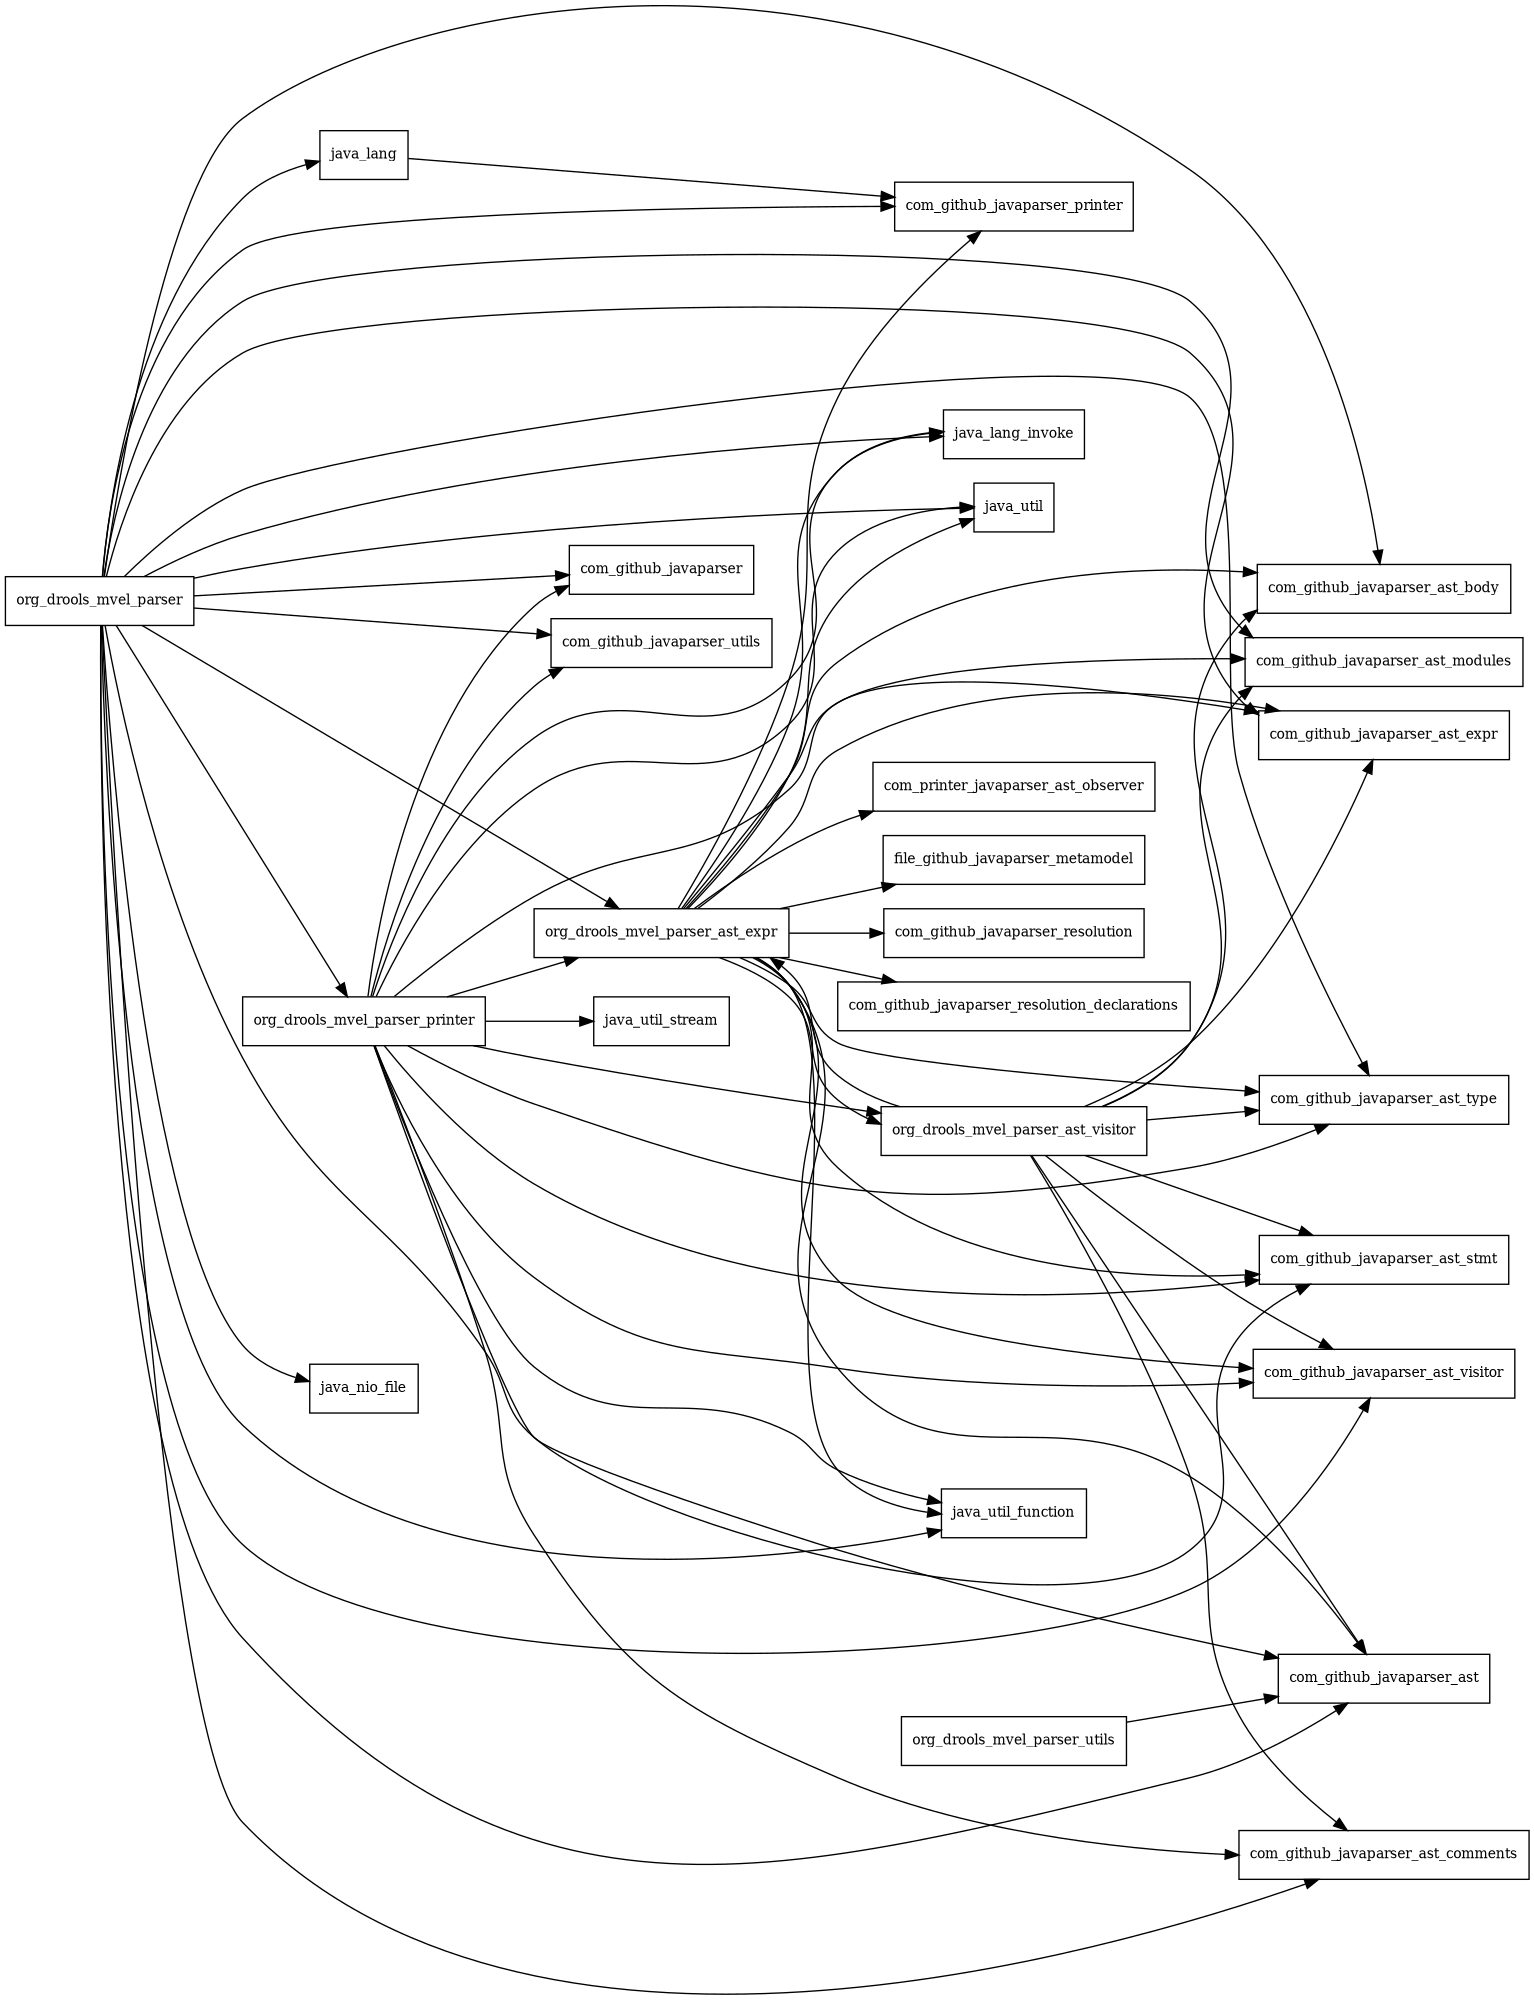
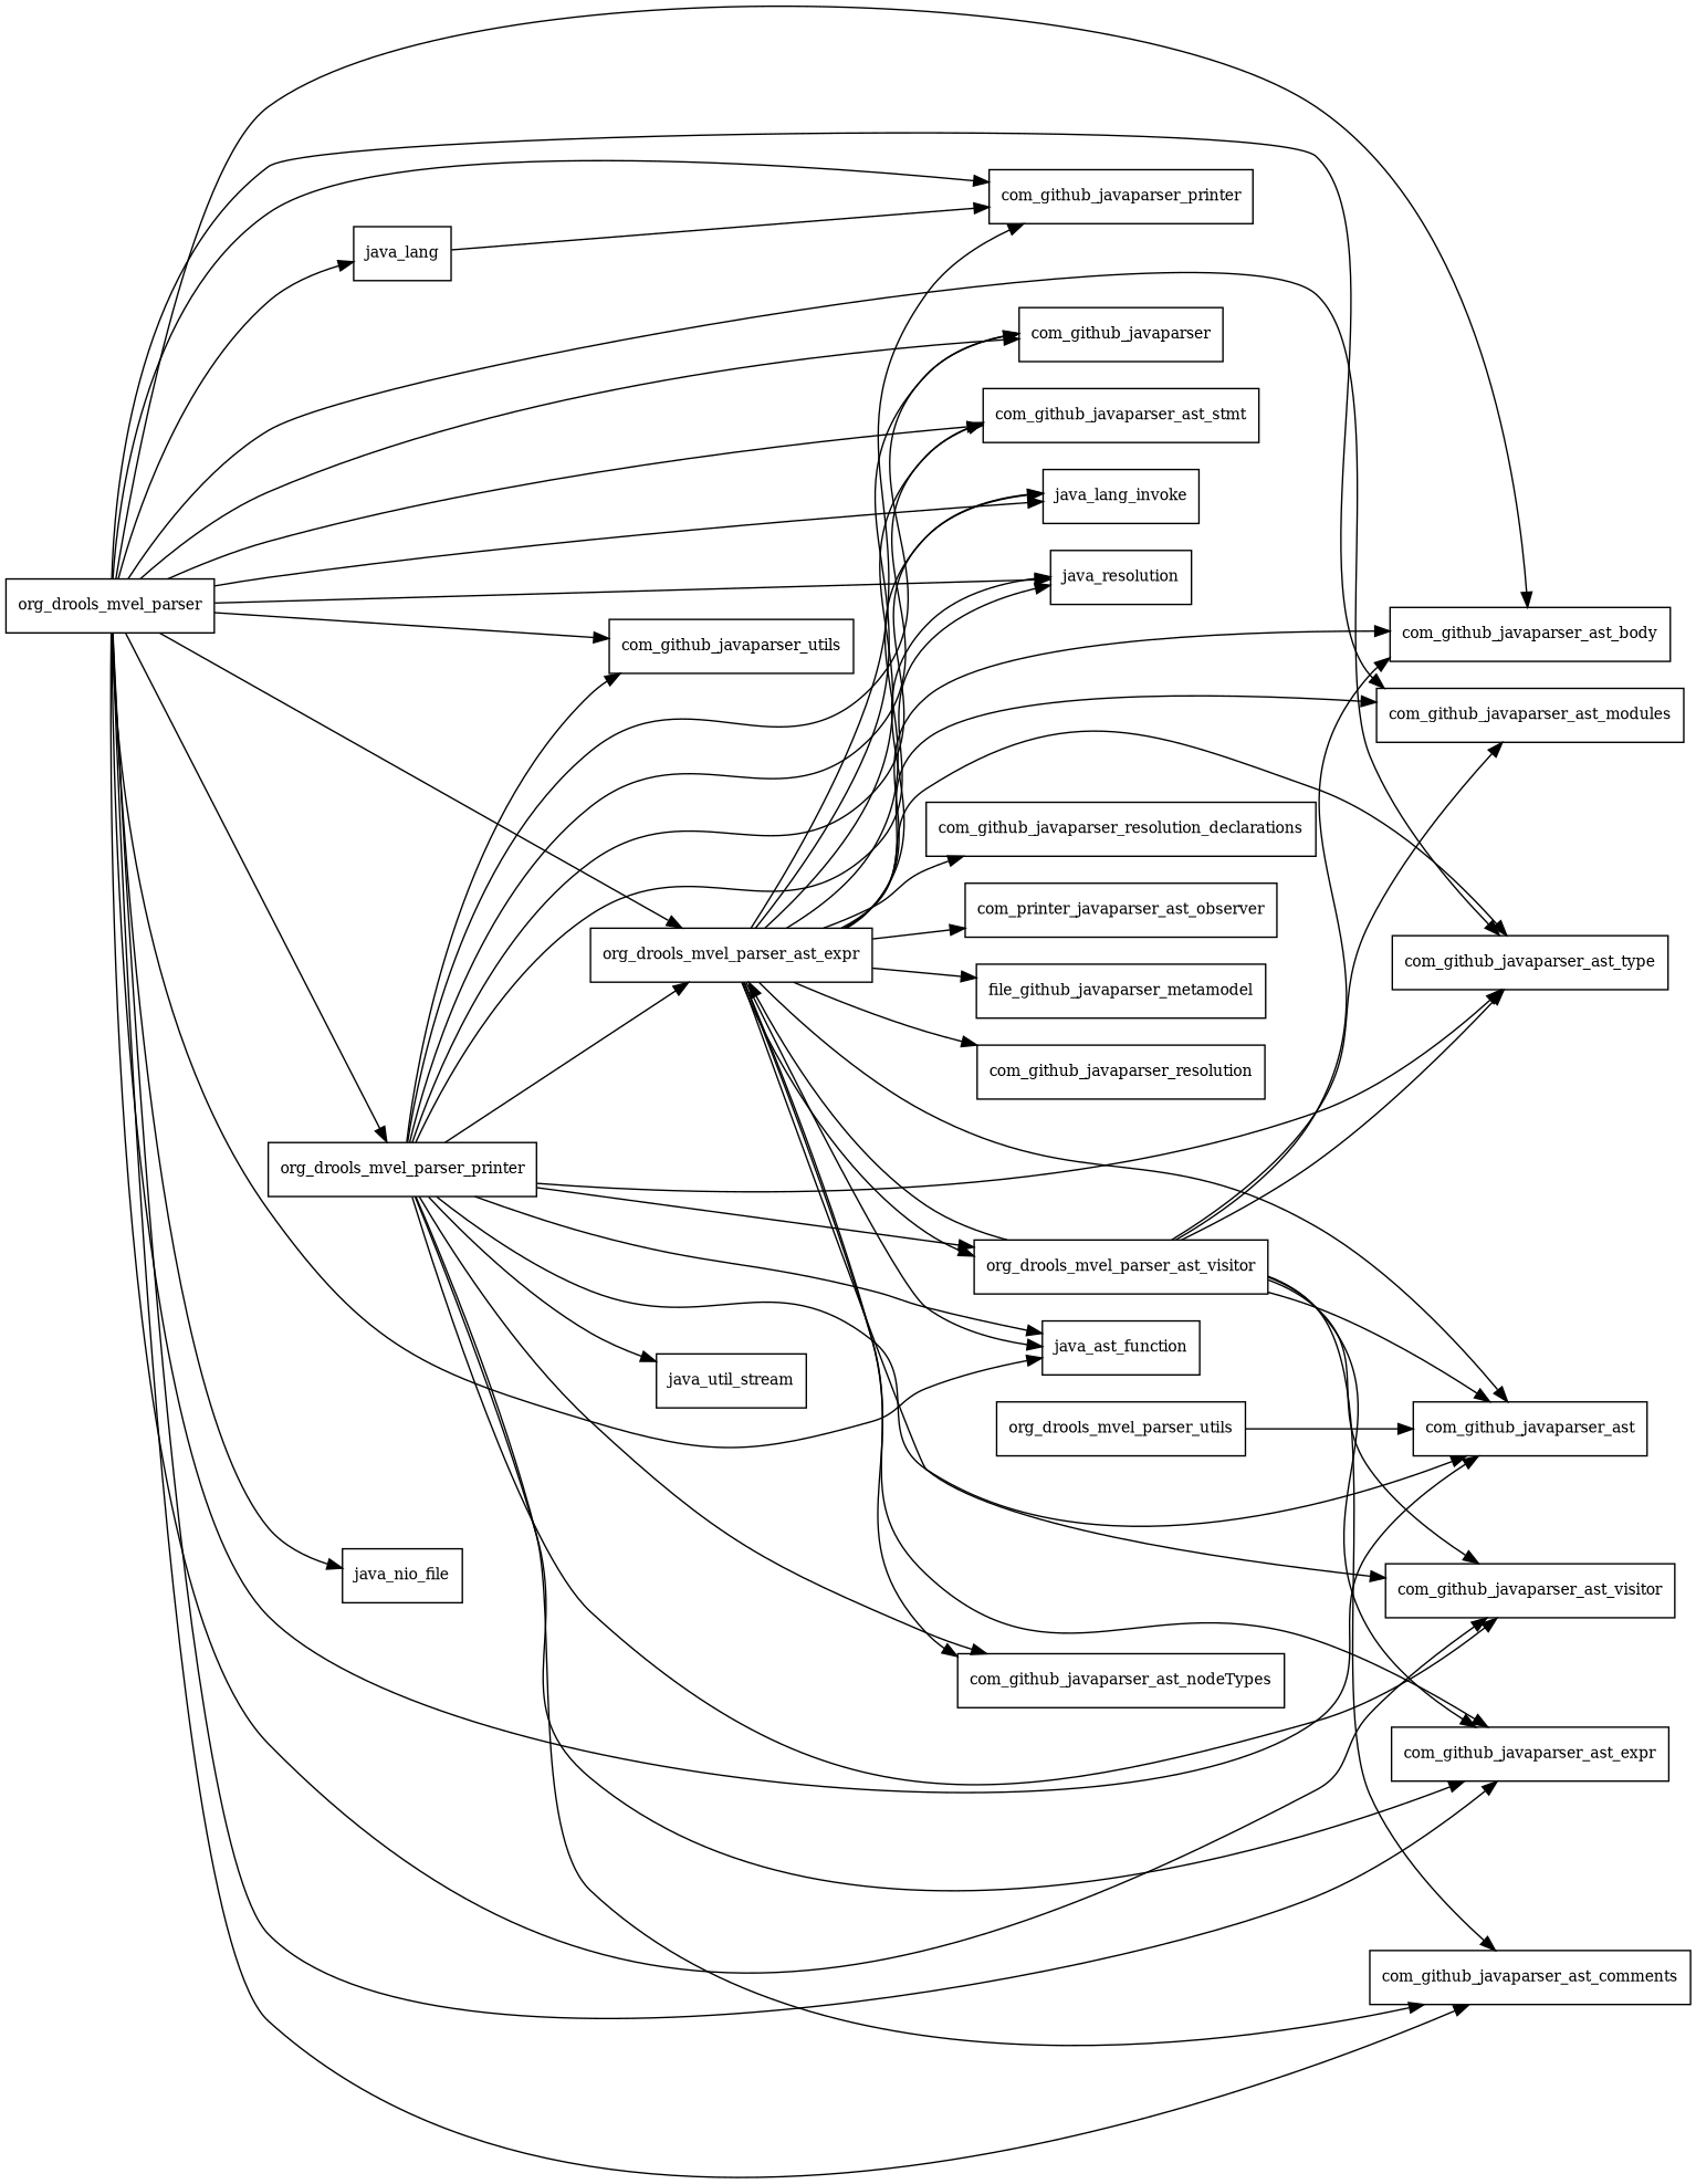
  digraph {
    rankdir=LR
    node [fontsize=10.0 shape=box]
    org_drools_mvel_parser
    com_github_javaparser
    com_github_javaparser_ast
    com_github_javaparser_ast_body
    com_github_javaparser_ast_comments
    com_github_javaparser_ast_expr
    com_github_javaparser_ast_modules
    com_github_javaparser_ast_stmt
    com_github_javaparser_ast_type
    com_github_javaparser_ast_visitor
    com_github_javaparser_printer
    com_github_javaparser_utils
    java_lang
    java_lang_invoke
    java_nio_file
-   java_util
-   java_util_function
+   java_util [label=java_resolution]
+   java_util_function [label=java_ast_function]
    org_drools_mvel_parser_ast_expr
    org_drools_mvel_parser_printer
+   com_github_javaparser_ast_nodeTypes
    n21 [label=com_printer_javaparser_ast_observer]
    n22 [label=file_github_javaparser_metamodel]
    com_github_javaparser_resolution
    com_github_javaparser_resolution_declarations
    org_drools_mvel_parser_ast_visitor
    java_util_stream
    org_drools_mvel_parser_utils
    org_drools_mvel_parser -> com_github_javaparser
    org_drools_mvel_parser -> com_github_javaparser_ast
    org_drools_mvel_parser -> com_github_javaparser_ast_body
    org_drools_mvel_parser -> com_github_javaparser_ast_comments
    org_drools_mvel_parser -> com_github_javaparser_ast_expr
    org_drools_mvel_parser -> com_github_javaparser_ast_modules
    org_drools_mvel_parser -> com_github_javaparser_ast_stmt
    org_drools_mvel_parser -> com_github_javaparser_ast_type
    org_drools_mvel_parser -> com_github_javaparser_ast_visitor
    org_drools_mvel_parser -> com_github_javaparser_printer
    org_drools_mvel_parser -> com_github_javaparser_utils
    org_drools_mvel_parser -> java_lang
    org_drools_mvel_parser -> java_lang_invoke
    org_drools_mvel_parser -> java_nio_file
    org_drools_mvel_parser -> java_util
    org_drools_mvel_parser -> java_util_function
    org_drools_mvel_parser -> org_drools_mvel_parser_ast_expr
    org_drools_mvel_parser -> org_drools_mvel_parser_printer
    java_lang -> com_github_javaparser_printer
+   org_drools_mvel_parser_ast_expr -> com_github_javaparser
    org_drools_mvel_parser_ast_expr -> com_github_javaparser_ast
    org_drools_mvel_parser_ast_expr -> com_github_javaparser_ast_body
    org_drools_mvel_parser_ast_expr -> com_github_javaparser_ast_expr
    org_drools_mvel_parser_ast_expr -> com_github_javaparser_ast_modules
    org_drools_mvel_parser_ast_expr -> com_github_javaparser_ast_stmt
    org_drools_mvel_parser_ast_expr -> com_github_javaparser_ast_type
    org_drools_mvel_parser_ast_expr -> com_github_javaparser_ast_visitor
    org_drools_mvel_parser_ast_expr -> com_github_javaparser_printer
    org_drools_mvel_parser_ast_expr -> java_lang_invoke
    org_drools_mvel_parser_ast_expr -> java_util
    org_drools_mvel_parser_ast_expr -> java_util_function
+   org_drools_mvel_parser_ast_expr -> com_github_javaparser_ast_nodeTypes
    org_drools_mvel_parser_ast_expr -> n21
    org_drools_mvel_parser_ast_expr -> n22
    org_drools_mvel_parser_ast_expr -> com_github_javaparser_resolution
    org_drools_mvel_parser_ast_expr -> com_github_javaparser_resolution_declarations
    org_drools_mvel_parser_ast_expr -> org_drools_mvel_parser_ast_visitor
    org_drools_mvel_parser_printer -> com_github_javaparser
    org_drools_mvel_parser_printer -> com_github_javaparser_ast
    org_drools_mvel_parser_printer -> com_github_javaparser_ast_comments
    org_drools_mvel_parser_printer -> com_github_javaparser_ast_expr
    org_drools_mvel_parser_printer -> com_github_javaparser_ast_stmt
    org_drools_mvel_parser_printer -> com_github_javaparser_ast_type
    org_drools_mvel_parser_printer -> com_github_javaparser_ast_visitor
    org_drools_mvel_parser_printer -> com_github_javaparser_utils
    org_drools_mvel_parser_printer -> java_lang_invoke
    org_drools_mvel_parser_printer -> java_util
    org_drools_mvel_parser_printer -> java_util_function
    org_drools_mvel_parser_printer -> org_drools_mvel_parser_ast_expr
+   org_drools_mvel_parser_printer -> com_github_javaparser_ast_nodeTypes
    org_drools_mvel_parser_printer -> org_drools_mvel_parser_ast_visitor
    org_drools_mvel_parser_printer -> java_util_stream
    org_drools_mvel_parser_ast_visitor -> com_github_javaparser_ast
    org_drools_mvel_parser_ast_visitor -> com_github_javaparser_ast_body
    org_drools_mvel_parser_ast_visitor -> com_github_javaparser_ast_comments
    org_drools_mvel_parser_ast_visitor -> com_github_javaparser_ast_expr
    org_drools_mvel_parser_ast_visitor -> com_github_javaparser_ast_modules
-   org_drools_mvel_parser_ast_visitor -> com_github_javaparser_ast_stmt
    org_drools_mvel_parser_ast_visitor -> com_github_javaparser_ast_type
    org_drools_mvel_parser_ast_visitor -> com_github_javaparser_ast_visitor
    org_drools_mvel_parser_ast_visitor -> org_drools_mvel_parser_ast_expr
    org_drools_mvel_parser_utils -> com_github_javaparser_ast
  }
